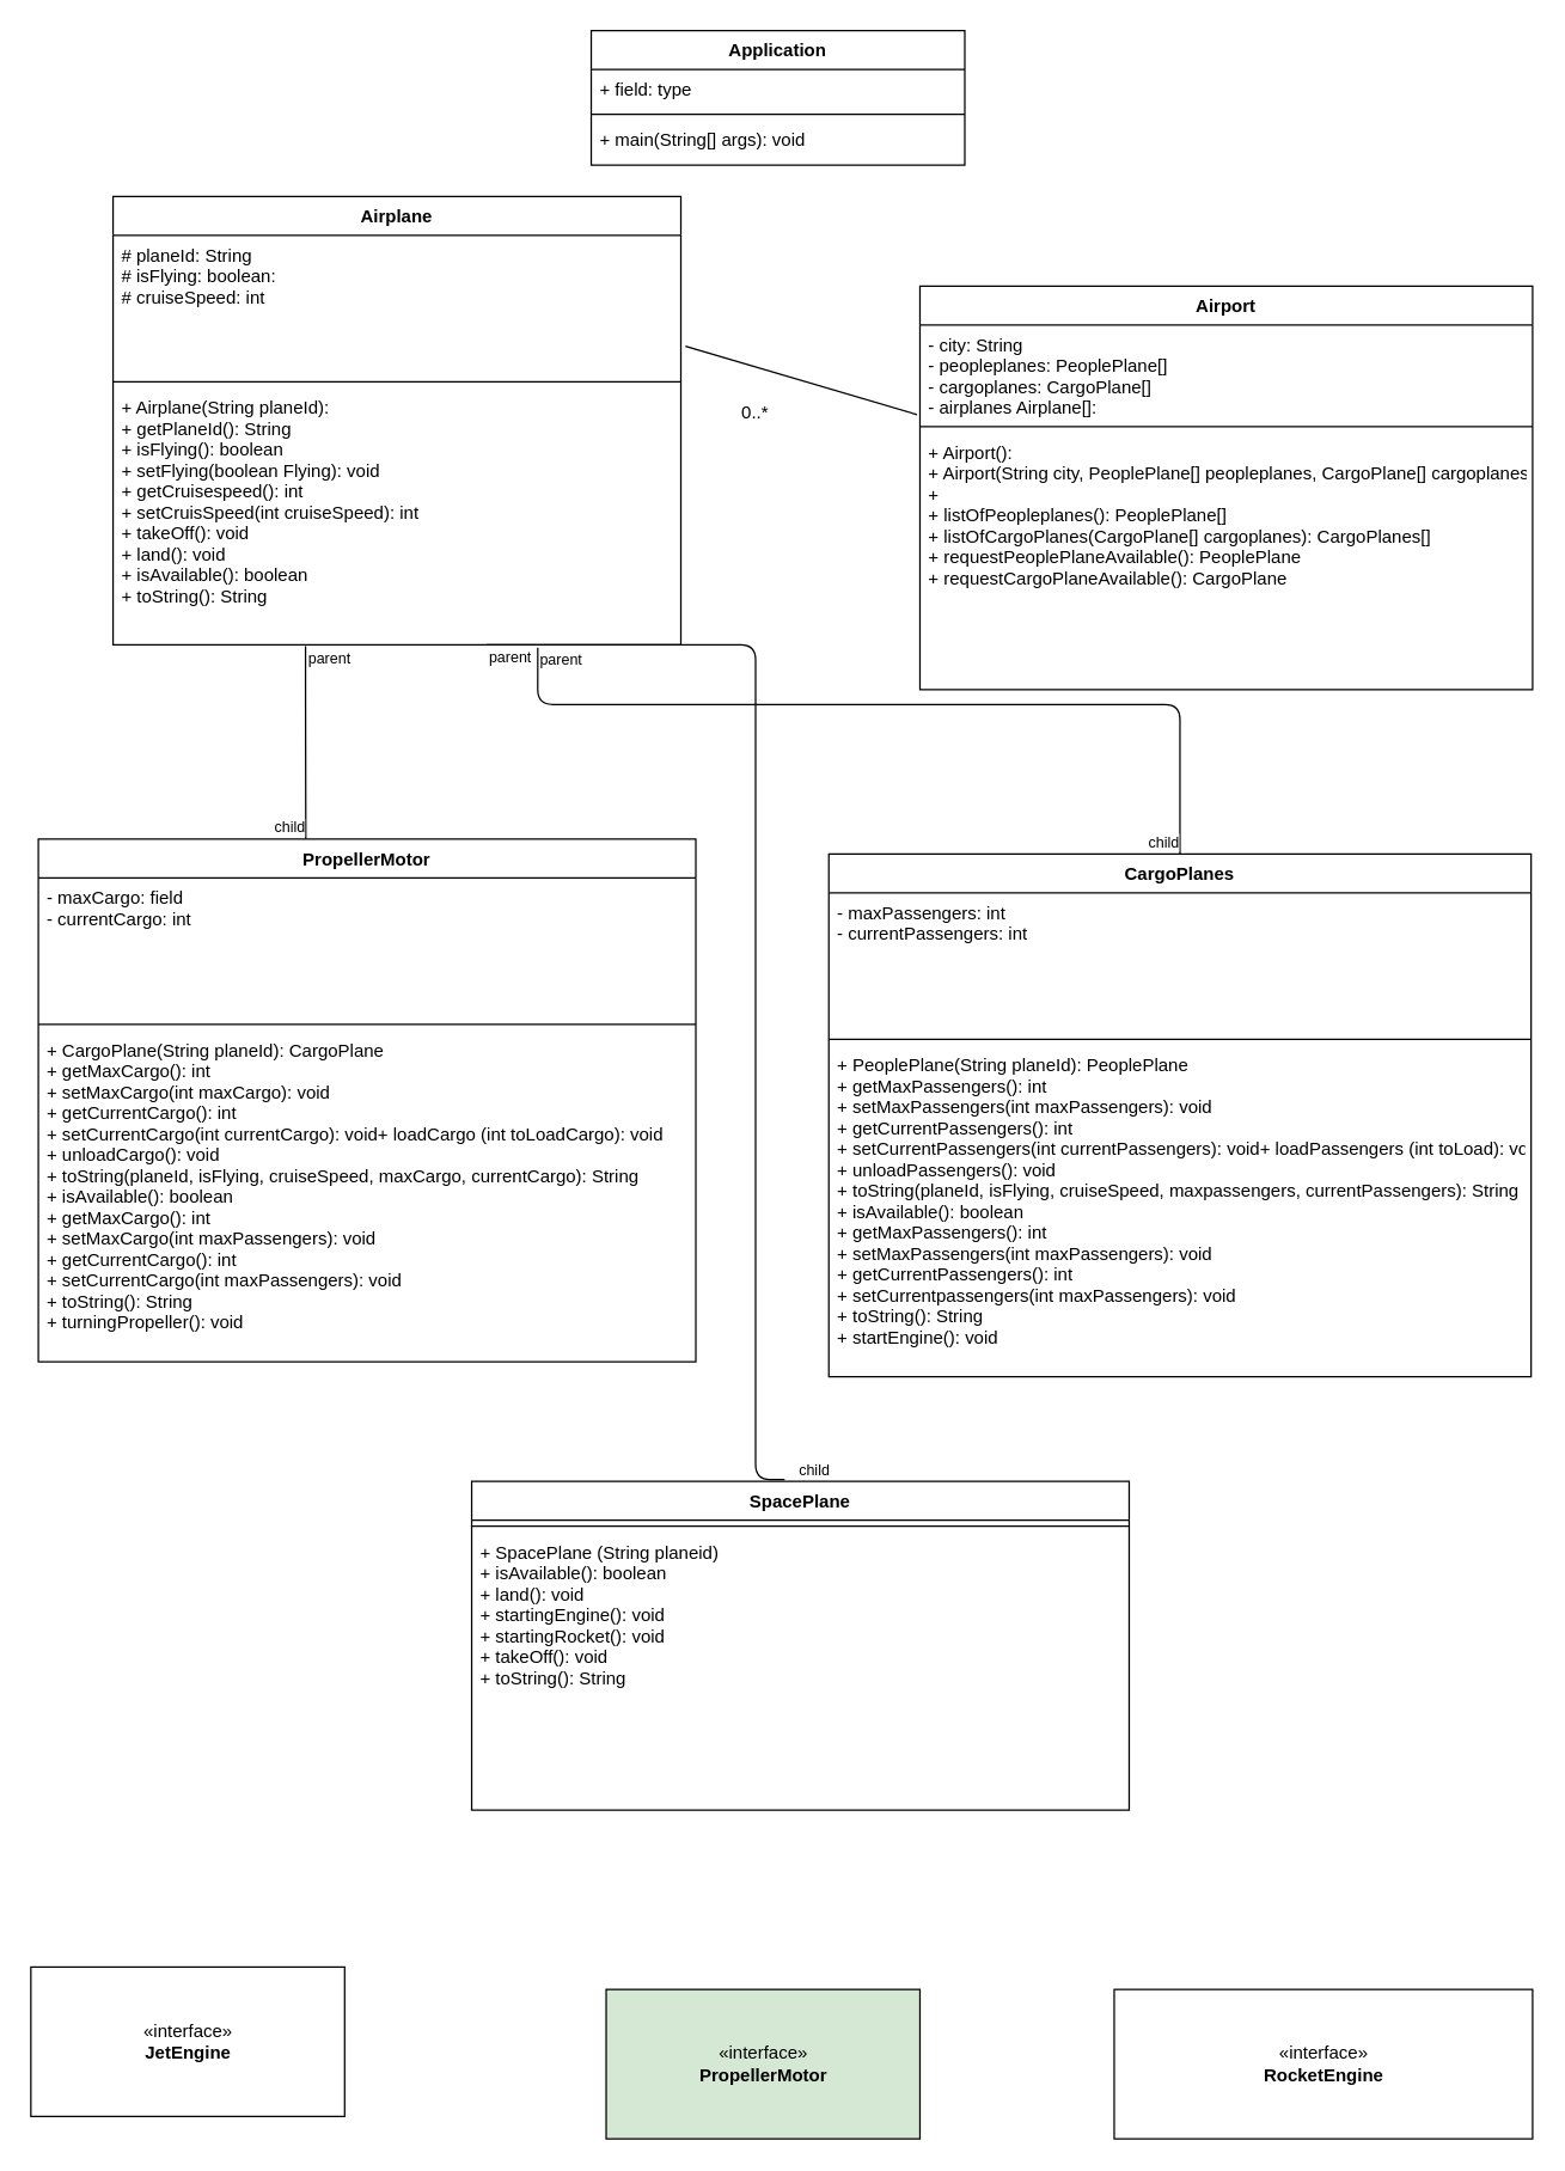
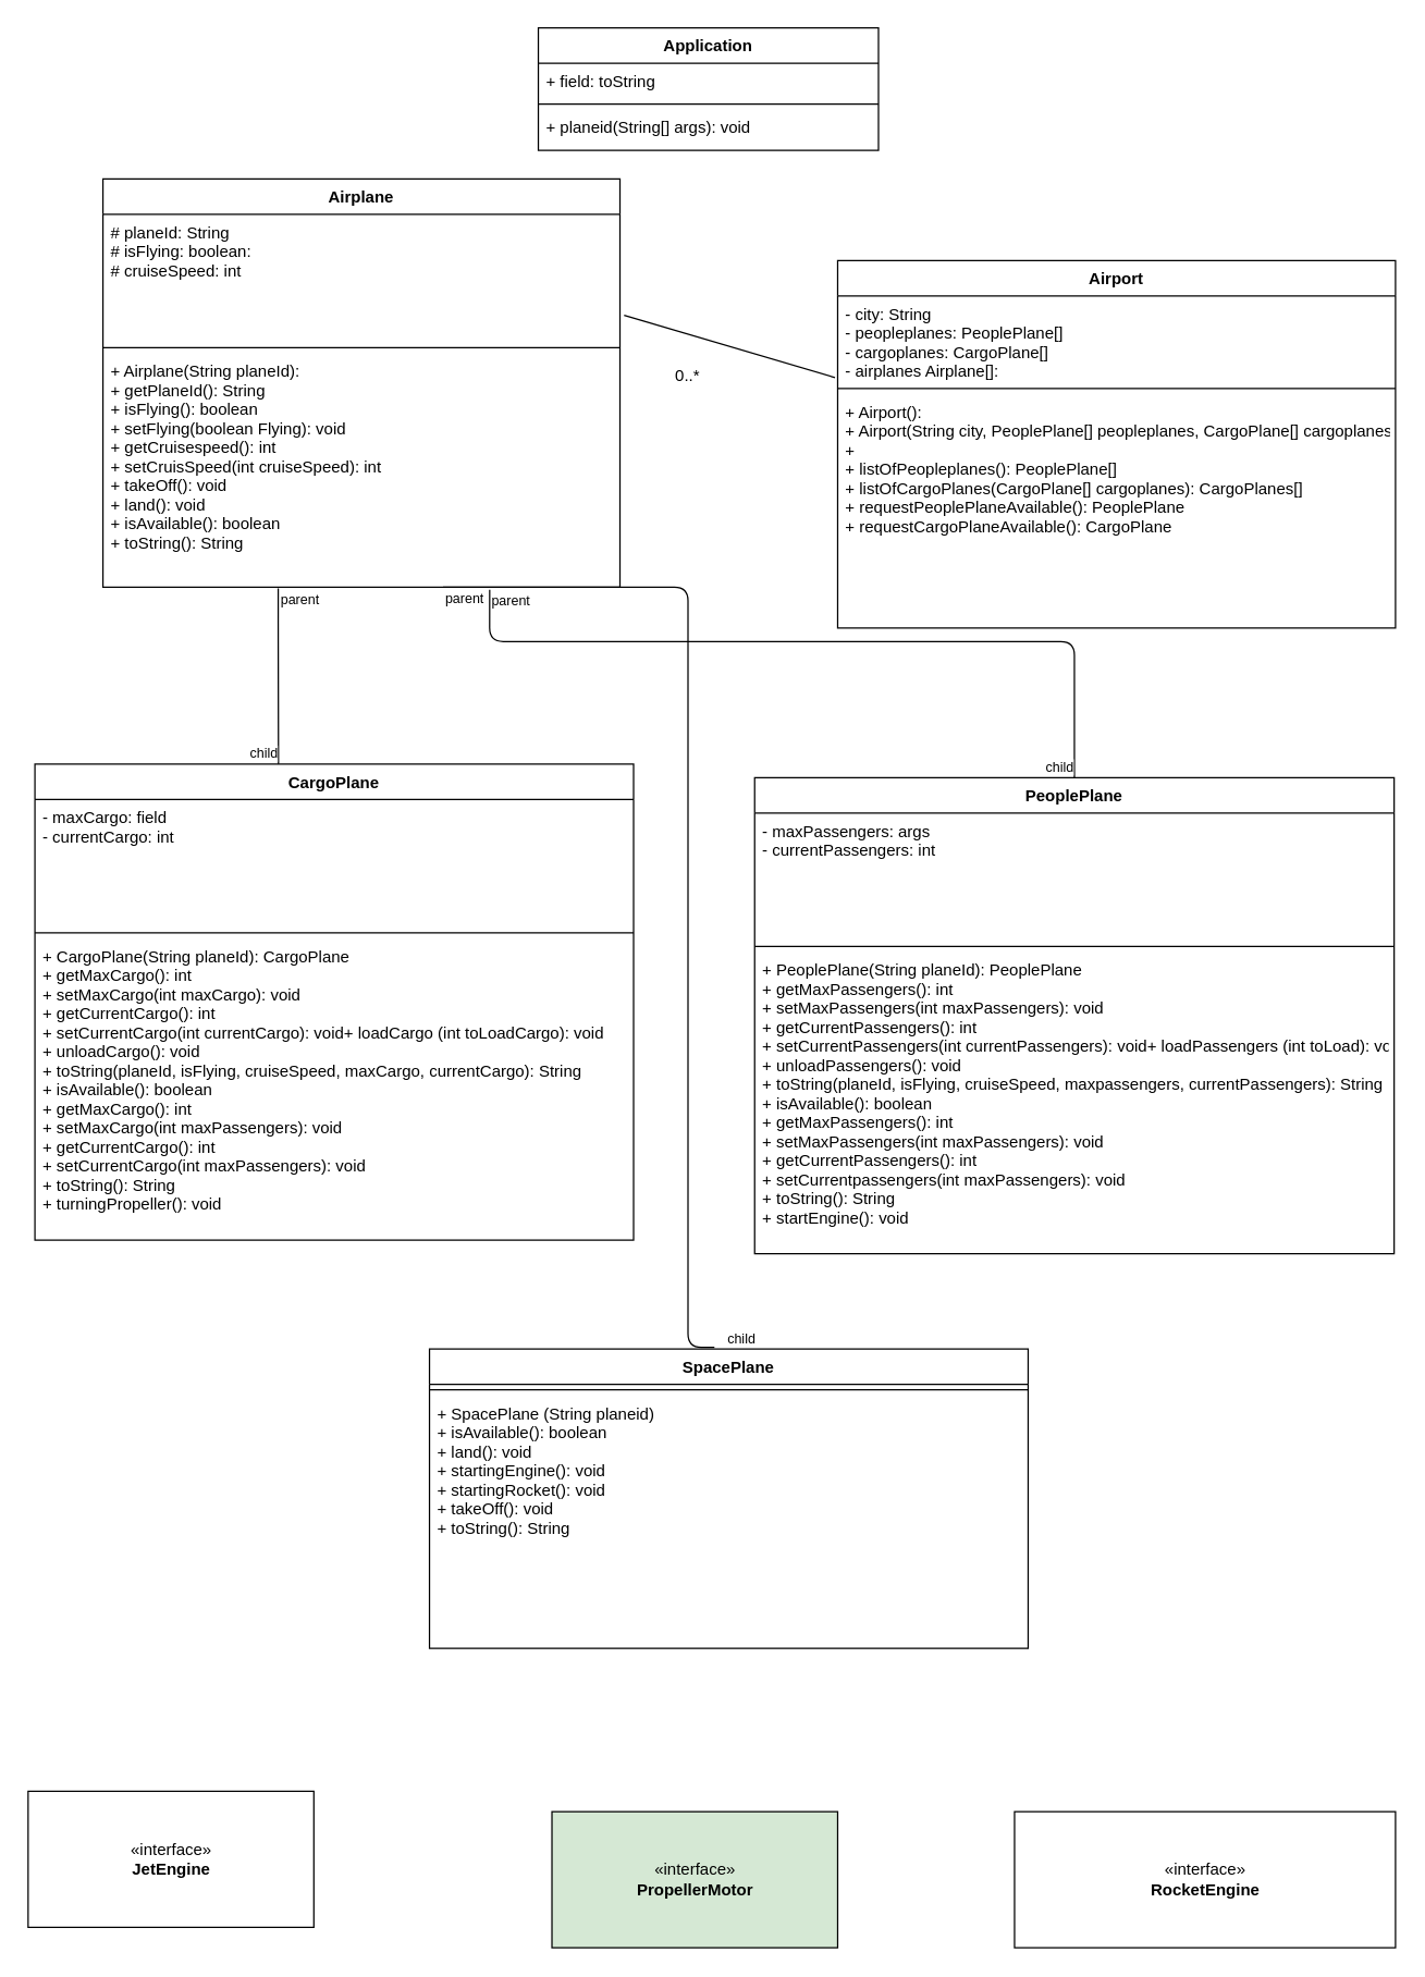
  <mxCell id="0" />
  <mxCell id="1" parent="0" />
  <mxCell id="2" value="Application" style="swimlane;fontStyle=1;align=center;verticalAlign=top;childLayout=stackLayout;horizontal=1;startSize=26;horizontalStack=0;resizeParent=1;resizeParentMax=0;resizeLast=0;collapsible=1;marginBottom=0;" parent="1" vertex="1"><mxGeometry x="395" y="20" width="250" height="90" as="geometry" /></mxCell>
- <mxCell id="3" value="+ field: type" style="text;strokeColor=none;fillColor=none;align=left;verticalAlign=top;spacingLeft=4;spacingRight=4;overflow=hidden;rotatable=0;points=[[0,0.5],[1,0.5]];portConstraint=eastwest;" parent="2" vertex="1"><mxGeometry y="26" width="250" height="26" as="geometry" /></mxCell>
+ <mxCell id="3" value="+ field: toString" style="text;strokeColor=none;fillColor=none;align=left;verticalAlign=top;spacingLeft=4;spacingRight=4;overflow=hidden;rotatable=0;points=[[0,0.5],[1,0.5]];portConstraint=eastwest;" parent="2" vertex="1"><mxGeometry y="26" width="250" height="26" as="geometry" /></mxCell>
  <mxCell id="4" value="" style="line;strokeWidth=1;fillColor=none;align=left;verticalAlign=middle;spacingTop=-1;spacingLeft=3;spacingRight=3;rotatable=0;labelPosition=right;points=[];portConstraint=eastwest;" parent="2" vertex="1"><mxGeometry y="52" width="250" height="8" as="geometry" /></mxCell>
- <mxCell id="5" value="+ main(String[] args): void" style="text;strokeColor=none;fillColor=none;align=left;verticalAlign=top;spacingLeft=4;spacingRight=4;overflow=hidden;rotatable=0;points=[[0,0.5],[1,0.5]];portConstraint=eastwest;" parent="2" vertex="1"><mxGeometry y="60" width="250" height="30" as="geometry" /></mxCell>
+ <mxCell id="5" value="+ planeid(String[] args): void" style="text;strokeColor=none;fillColor=none;align=left;verticalAlign=top;spacingLeft=4;spacingRight=4;overflow=hidden;rotatable=0;points=[[0,0.5],[1,0.5]];portConstraint=eastwest;" parent="2" vertex="1"><mxGeometry y="60" width="250" height="30" as="geometry" /></mxCell>
  <mxCell id="6" value="Airplane" style="swimlane;fontStyle=1;align=center;verticalAlign=top;childLayout=stackLayout;horizontal=1;startSize=26;horizontalStack=0;resizeParent=1;resizeParentMax=0;resizeLast=0;collapsible=1;marginBottom=0;" parent="1" vertex="1"><mxGeometry x="75" y="131" width="380" height="300" as="geometry" /></mxCell>
  <mxCell id="7" value="# planeId: String&#10;# isFlying: boolean:&#10;# cruiseSpeed: int&#10;" style="text;strokeColor=none;fillColor=none;align=left;verticalAlign=top;spacingLeft=4;spacingRight=4;overflow=hidden;rotatable=0;points=[[0,0.5],[1,0.5]];portConstraint=eastwest;" parent="6" vertex="1"><mxGeometry y="26" width="380" height="94" as="geometry" /></mxCell>
  <mxCell id="8" value="" style="line;strokeWidth=1;fillColor=none;align=left;verticalAlign=middle;spacingTop=-1;spacingLeft=3;spacingRight=3;rotatable=0;labelPosition=right;points=[];portConstraint=eastwest;" parent="6" vertex="1"><mxGeometry y="120" width="380" height="8" as="geometry" /></mxCell>
  <mxCell id="9" value="+ Airplane(String planeId):&#10;+ getPlaneId(): String &#10;+ isFlying(): boolean&#10;+ setFlying(boolean Flying): void&#10;+ getCruisespeed(): int&#10;+ setCruisSpeed(int cruiseSpeed): int&#10;+ takeOff(): void&#10;+ land(): void&#10;+ isAvailable(): boolean&#10;+ toString(): String" style="text;strokeColor=none;fillColor=none;align=left;verticalAlign=top;spacingLeft=4;spacingRight=4;overflow=hidden;rotatable=0;points=[[0,0.5],[1,0.5]];portConstraint=eastwest;" parent="6" vertex="1"><mxGeometry y="128" width="380" height="172" as="geometry" /></mxCell>
  <mxCell id="10" value="Airport" style="swimlane;fontStyle=1;align=center;verticalAlign=top;childLayout=stackLayout;horizontal=1;startSize=26;horizontalStack=0;resizeParent=1;resizeParentMax=0;resizeLast=0;collapsible=1;marginBottom=0;" parent="1" vertex="1"><mxGeometry x="615" y="191" width="410" height="270" as="geometry" /></mxCell>
  <mxCell id="11" value="- city: String&#10;- peopleplanes: PeoplePlane[]&#10;- cargoplanes: CargoPlane[]&#10;- airplanes Airplane[]: &#10;" style="text;strokeColor=none;fillColor=none;align=left;verticalAlign=top;spacingLeft=4;spacingRight=4;overflow=hidden;rotatable=0;points=[[0,0.5],[1,0.5]];portConstraint=eastwest;" parent="10" vertex="1"><mxGeometry y="26" width="410" height="64" as="geometry" /></mxCell>
  <mxCell id="12" value="" style="line;strokeWidth=1;fillColor=none;align=left;verticalAlign=middle;spacingTop=-1;spacingLeft=3;spacingRight=3;rotatable=0;labelPosition=right;points=[];portConstraint=eastwest;" parent="10" vertex="1"><mxGeometry y="90" width="410" height="8" as="geometry" /></mxCell>
  <mxCell id="13" value="+ Airport():&#10;+ Airport(String city, PeoplePlane[] peopleplanes, CargoPlane[] cargoplanes):&#10;+ &#10;+ listOfPeopleplanes(): PeoplePlane[]&#10;+ listOfCargoPlanes(CargoPlane[] cargoplanes): CargoPlanes[]&#10;+ requestPeoplePlaneAvailable(): PeoplePlane&#10;+ requestCargoPlaneAvailable(): CargoPlane&#10;" style="text;strokeColor=none;fillColor=none;align=left;verticalAlign=top;spacingLeft=4;spacingRight=4;overflow=hidden;rotatable=0;points=[[0,0.5],[1,0.5]];portConstraint=eastwest;" parent="10" vertex="1"><mxGeometry y="98" width="410" height="172" as="geometry" /></mxCell>
  <mxCell id="14" value="" style="endArrow=none;html=1;exitX=1.008;exitY=0.789;exitDx=0;exitDy=0;exitPerimeter=0;" parent="1" source="7" edge="1"><mxGeometry width="50" height="50" relative="1" as="geometry"><mxPoint x="75" y="501" as="sourcePoint" /><mxPoint x="613" y="277" as="targetPoint" /></mxGeometry></mxCell>
  <mxCell id="15" value="0..*" style="text;html=1;strokeColor=none;fillColor=none;align=center;verticalAlign=middle;whiteSpace=wrap;rounded=0;" parent="1" vertex="1"><mxGeometry x="485" y="266" width="40" height="20" as="geometry" /></mxCell>
- <mxCell id="16" value="CargoPlanes" style="swimlane;fontStyle=1;align=center;verticalAlign=top;childLayout=stackLayout;horizontal=1;startSize=26;horizontalStack=0;resizeParent=1;resizeParentMax=0;resizeLast=0;collapsible=1;marginBottom=0;" parent="1" vertex="1"><mxGeometry x="554" y="571" width="470" height="350" as="geometry" /></mxCell>
- <mxCell id="17" value="- maxPassengers: int&#10;- currentPassengers: int&#10;" style="text;strokeColor=none;fillColor=none;align=left;verticalAlign=top;spacingLeft=4;spacingRight=4;overflow=hidden;rotatable=0;points=[[0,0.5],[1,0.5]];portConstraint=eastwest;" parent="16" vertex="1"><mxGeometry y="26" width="470" height="94" as="geometry" /></mxCell>
+ <mxCell id="16" value="PeoplePlane" style="swimlane;fontStyle=1;align=center;verticalAlign=top;childLayout=stackLayout;horizontal=1;startSize=26;horizontalStack=0;resizeParent=1;resizeParentMax=0;resizeLast=0;collapsible=1;marginBottom=0;" parent="1" vertex="1"><mxGeometry x="554" y="571" width="470" height="350" as="geometry" /></mxCell>
+ <mxCell id="17" value="- maxPassengers: args&#10;- currentPassengers: int&#10;" style="text;strokeColor=none;fillColor=none;align=left;verticalAlign=top;spacingLeft=4;spacingRight=4;overflow=hidden;rotatable=0;points=[[0,0.5],[1,0.5]];portConstraint=eastwest;" parent="16" vertex="1"><mxGeometry y="26" width="470" height="94" as="geometry" /></mxCell>
  <mxCell id="18" value="" style="line;strokeWidth=1;fillColor=none;align=left;verticalAlign=middle;spacingTop=-1;spacingLeft=3;spacingRight=3;rotatable=0;labelPosition=right;points=[];portConstraint=eastwest;" parent="16" vertex="1"><mxGeometry y="120" width="470" height="8" as="geometry" /></mxCell>
  <mxCell id="19" value="+ PeoplePlane(String planeId): PeoplePlane&#10;+ getMaxPassengers(): int&#10;+ setMaxPassengers(int maxPassengers): void&#10;+ getCurrentPassengers(): int&#10;+ setCurrentPassengers(int currentPassengers): void+ loadPassengers (int toLoad): void&#10;+ unloadPassengers(): void&#10;+ toString(planeId, isFlying, cruiseSpeed, maxpassengers, currentPassengers): String&#10;+ isAvailable(): boolean&#10;+ getMaxPassengers(): int&#10;+ setMaxPassengers(int maxPassengers): void&#10;+ getCurrentPassengers(): int&#10;+ setCurrentpassengers(int maxPassengers): void&#10;+ toString(): String&#10;+ startEngine(): void&#10;" style="text;strokeColor=none;fillColor=none;align=left;verticalAlign=top;spacingLeft=4;spacingRight=4;overflow=hidden;rotatable=0;points=[[0,0.5],[1,0.5]];portConstraint=eastwest;" parent="16" vertex="1"><mxGeometry y="128" width="470" height="222" as="geometry" /></mxCell>
- <mxCell id="20" value="PropellerMotor" style="swimlane;fontStyle=1;align=center;verticalAlign=top;childLayout=stackLayout;horizontal=1;startSize=26;horizontalStack=0;resizeParent=1;resizeParentMax=0;resizeLast=0;collapsible=1;marginBottom=0;" parent="1" vertex="1"><mxGeometry x="25" y="561" width="440" height="350" as="geometry" /></mxCell>
+ <mxCell id="20" value="CargoPlane" style="swimlane;fontStyle=1;align=center;verticalAlign=top;childLayout=stackLayout;horizontal=1;startSize=26;horizontalStack=0;resizeParent=1;resizeParentMax=0;resizeLast=0;collapsible=1;marginBottom=0;" parent="1" vertex="1"><mxGeometry x="25" y="561" width="440" height="350" as="geometry" /></mxCell>
  <mxCell id="21" value="- maxCargo: field&#10;- currentCargo: int&#10;" style="text;strokeColor=none;fillColor=none;align=left;verticalAlign=top;spacingLeft=4;spacingRight=4;overflow=hidden;rotatable=0;points=[[0,0.5],[1,0.5]];portConstraint=eastwest;" parent="20" vertex="1"><mxGeometry y="26" width="440" height="94" as="geometry" /></mxCell>
  <mxCell id="22" value="" style="line;strokeWidth=1;fillColor=none;align=left;verticalAlign=middle;spacingTop=-1;spacingLeft=3;spacingRight=3;rotatable=0;labelPosition=right;points=[];portConstraint=eastwest;" parent="20" vertex="1"><mxGeometry y="120" width="440" height="8" as="geometry" /></mxCell>
  <mxCell id="23" value="+ CargoPlane(String planeId): CargoPlane&#10;+ getMaxCargo(): int&#10;+ setMaxCargo(int maxCargo): void&#10;+ getCurrentCargo(): int&#10;+ setCurrentCargo(int currentCargo): void+ loadCargo (int toLoadCargo): void&#10;+ unloadCargo(): void&#10;+ toString(planeId, isFlying, cruiseSpeed, maxCargo, currentCargo): String&#10;+ isAvailable(): boolean&#10;+ getMaxCargo(): int&#10;+ setMaxCargo(int maxPassengers): void&#10;+ getCurrentCargo(): int&#10;+ setCurrentCargo(int maxPassengers): void&#10;+ toString(): String&#10;+ turningPropeller(): void&#10;" style="text;strokeColor=none;fillColor=none;align=left;verticalAlign=top;spacingLeft=4;spacingRight=4;overflow=hidden;rotatable=0;points=[[0,0.5],[1,0.5]];portConstraint=eastwest;" parent="20" vertex="1"><mxGeometry y="128" width="440" height="222" as="geometry" /></mxCell>
  <mxCell id="24" value="" style="endArrow=none;html=1;edgeStyle=orthogonalEdgeStyle;exitX=0.339;exitY=1.005;exitDx=0;exitDy=0;exitPerimeter=0;" parent="1" source="9" edge="1"><mxGeometry relative="1" as="geometry"><mxPoint x="155" y="501" as="sourcePoint" /><mxPoint x="204" y="561" as="targetPoint" /><Array as="points"><mxPoint x="204" y="461" /><mxPoint x="204" y="461" /></Array></mxGeometry></mxCell>
  <mxCell id="25" value="parent" style="resizable=0;html=1;align=left;verticalAlign=bottom;labelBackgroundColor=#ffffff;fontSize=10;" parent="24" connectable="0" vertex="1"><mxGeometry x="-1" relative="1" as="geometry"><mxPoint y="16" as="offset" /></mxGeometry></mxCell>
  <mxCell id="26" value="child" style="resizable=0;html=1;align=right;verticalAlign=bottom;labelBackgroundColor=#ffffff;fontSize=10;" parent="24" connectable="0" vertex="1"><mxGeometry x="1" relative="1" as="geometry" /></mxCell>
  <mxCell id="27" value="" style="endArrow=none;html=1;edgeStyle=orthogonalEdgeStyle;exitX=0.748;exitY=1.011;exitDx=0;exitDy=0;exitPerimeter=0;" parent="1" source="9" target="16" edge="1"><mxGeometry relative="1" as="geometry"><mxPoint x="405" y="481" as="sourcePoint" /><mxPoint x="515" y="551" as="targetPoint" /><Array as="points"><mxPoint x="359" y="471" /><mxPoint x="789" y="471" /></Array></mxGeometry></mxCell>
  <mxCell id="28" value="parent" style="resizable=0;html=1;align=left;verticalAlign=bottom;labelBackgroundColor=#ffffff;fontSize=10;" parent="27" connectable="0" vertex="1"><mxGeometry x="-1" relative="1" as="geometry"><mxPoint y="16" as="offset" /></mxGeometry></mxCell>
  <mxCell id="29" value="child" style="resizable=0;html=1;align=right;verticalAlign=bottom;labelBackgroundColor=#ffffff;fontSize=10;" parent="27" connectable="0" vertex="1"><mxGeometry x="1" relative="1" as="geometry" /></mxCell>
  <mxCell id="30" value="" style="endArrow=none;html=1;edgeStyle=orthogonalEdgeStyle;exitX=0.339;exitY=1.005;exitDx=0;exitDy=0;exitPerimeter=0;entryX=0.476;entryY=-0.006;entryDx=0;entryDy=0;entryPerimeter=0;" edge="1" parent="1" target="33"><mxGeometry relative="1" as="geometry"><mxPoint x="325" y="431" as="sourcePoint" /><mxPoint x="525" y="791" as="targetPoint" /><Array as="points"><mxPoint x="505" y="431" /><mxPoint x="505" y="990" /></Array></mxGeometry></mxCell>
  <mxCell id="31" value="parent" style="resizable=0;html=1;align=left;verticalAlign=bottom;labelBackgroundColor=#ffffff;fontSize=10;" connectable="0" vertex="1" parent="30"><mxGeometry x="-1" relative="1" as="geometry"><mxPoint y="16" as="offset" /></mxGeometry></mxCell>
  <mxCell id="32" value="child" style="resizable=0;html=1;align=right;verticalAlign=bottom;labelBackgroundColor=#ffffff;fontSize=10;" connectable="0" vertex="1" parent="30"><mxGeometry x="1" relative="1" as="geometry"><mxPoint x="31" y="1" as="offset" /></mxGeometry></mxCell>
  <mxCell id="33" value="SpacePlane" style="swimlane;fontStyle=1;align=center;verticalAlign=top;childLayout=stackLayout;horizontal=1;startSize=26;horizontalStack=0;resizeParent=1;resizeParentMax=0;resizeLast=0;collapsible=1;marginBottom=0;" vertex="1" parent="1"><mxGeometry x="315" y="991" width="440" height="220" as="geometry" /></mxCell>
  <mxCell id="34" value="" style="line;strokeWidth=1;fillColor=none;align=left;verticalAlign=middle;spacingTop=-1;spacingLeft=3;spacingRight=3;rotatable=0;labelPosition=right;points=[];portConstraint=eastwest;" vertex="1" parent="33"><mxGeometry y="26" width="440" height="8" as="geometry" /></mxCell>
  <mxCell id="35" value="+ SpacePlane (String planeid)&#10;+ isAvailable(): boolean&#10;+ land(): void&#10;+ startingEngine(): void&#10;+ startingRocket(): void&#10;+ takeOff(): void&#10;+ toString(): String" style="text;strokeColor=none;fillColor=none;align=left;verticalAlign=top;spacingLeft=4;spacingRight=4;overflow=hidden;rotatable=0;points=[[0,0.5],[1,0.5]];portConstraint=eastwest;" vertex="1" parent="33"><mxGeometry y="34" width="440" height="186" as="geometry" /></mxCell>
  <mxCell id="36" value="«interface»&lt;br&gt;&lt;b&gt;JetEngine&lt;/b&gt;" style="html=1;" vertex="1" parent="1"><mxGeometry x="20" y="1316" width="210" height="100" as="geometry" /></mxCell>
  <mxCell id="37" value="«interface»&lt;br&gt;&lt;b&gt;PropellerMotor&lt;/b&gt;" style="html=1;fillColor=#d5e8d4;" vertex="1" parent="1"><mxGeometry x="405" y="1331" width="210" height="100" as="geometry" /></mxCell>
  <mxCell id="38" value="«interface»&lt;br&gt;&lt;b&gt;RocketEngine&lt;/b&gt;" style="html=1;" vertex="1" parent="1"><mxGeometry x="745" y="1331" width="280" height="100" as="geometry" /></mxCell>
